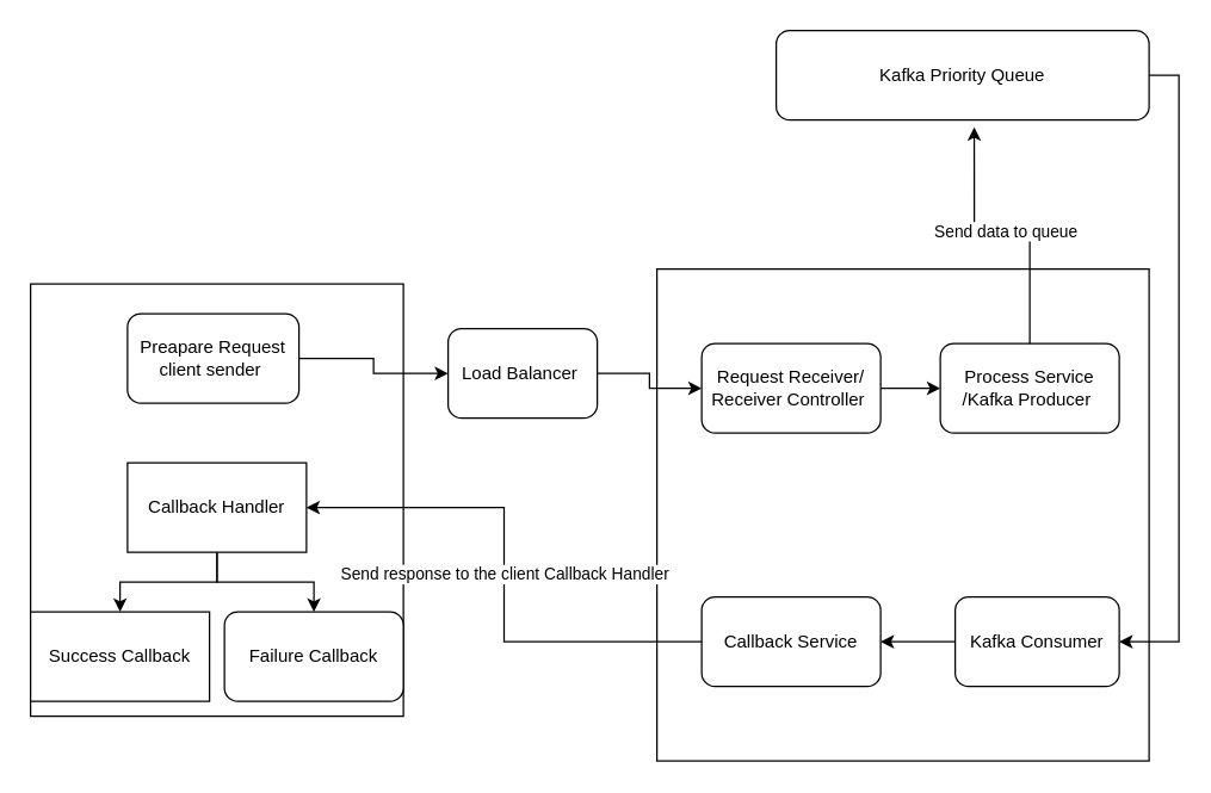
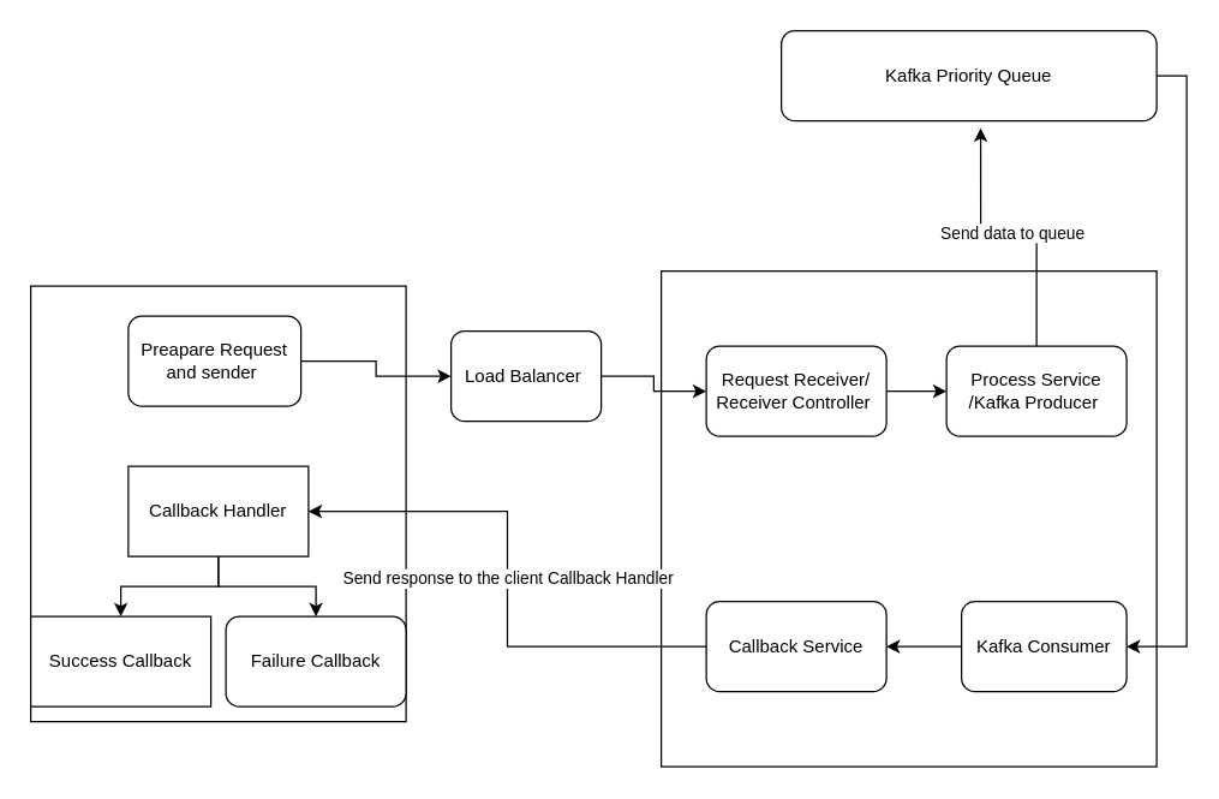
  <mxCell id="0" />
  <mxCell id="1" parent="0" />
  <mxCell id="2" value="" style="rounded=0;whiteSpace=wrap;html=1;" vertex="1" parent="1"><mxGeometry x="20" y="190" width="250" height="290" as="geometry" /></mxCell>
  <mxCell id="3" style="edgeStyle=orthogonalEdgeStyle;rounded=0;orthogonalLoop=1;jettySize=auto;html=1;entryX=0;entryY=0.5;entryDx=0;entryDy=0;" edge="1" parent="1" source="4" target="14"><mxGeometry relative="1" as="geometry" /></mxCell>
- <mxCell id="4" value="Preapare Request client sender&amp;nbsp;" style="rounded=1;whiteSpace=wrap;html=1;" vertex="1" parent="1"><mxGeometry x="85" y="210" width="115" height="60" as="geometry" /></mxCell>
+ <mxCell id="4" value="Preapare Request and sender&amp;nbsp;" style="rounded=1;whiteSpace=wrap;html=1;" vertex="1" parent="1"><mxGeometry x="85" y="210" width="115" height="60" as="geometry" /></mxCell>
  <mxCell id="5" style="edgeStyle=orthogonalEdgeStyle;rounded=0;orthogonalLoop=1;jettySize=auto;html=1;entryX=0.5;entryY=0;entryDx=0;entryDy=0;" edge="1" parent="1" source="7" target="8"><mxGeometry relative="1" as="geometry" /></mxCell>
  <mxCell id="6" style="edgeStyle=orthogonalEdgeStyle;rounded=0;orthogonalLoop=1;jettySize=auto;html=1;entryX=0.5;entryY=0;entryDx=0;entryDy=0;" edge="1" parent="1" source="7" target="9"><mxGeometry relative="1" as="geometry" /></mxCell>
  <mxCell id="7" value="Callback Handler" style="rounded=0;whiteSpace=wrap;html=1;" vertex="1" parent="1"><mxGeometry x="85" y="310" width="120" height="60" as="geometry" /></mxCell>
  <mxCell id="8" value="Success Callback" style="rounded=0;whiteSpace=wrap;html=1;" vertex="1" parent="1"><mxGeometry x="20" y="410" width="120" height="60" as="geometry" /></mxCell>
  <mxCell id="9" value="Failure Callback" style="rounded=1;whiteSpace=wrap;html=1;" vertex="1" parent="1"><mxGeometry x="150" y="410" width="120" height="60" as="geometry" /></mxCell>
  <mxCell id="10" value="" style="whiteSpace=wrap;html=1;aspect=fixed;" vertex="1" parent="1"><mxGeometry x="440" y="180" width="330" height="330" as="geometry" /></mxCell>
  <mxCell id="11" style="edgeStyle=orthogonalEdgeStyle;rounded=0;orthogonalLoop=1;jettySize=auto;html=1;exitX=1;exitY=0.5;exitDx=0;exitDy=0;entryX=0;entryY=0.5;entryDx=0;entryDy=0;" edge="1" parent="1" source="12" target="15"><mxGeometry relative="1" as="geometry" /></mxCell>
  <mxCell id="12" value="Request Receiver/ Receiver Controller&amp;nbsp;" style="rounded=1;whiteSpace=wrap;html=1;" vertex="1" parent="1"><mxGeometry x="470" y="230" width="120" height="60" as="geometry" /></mxCell>
  <mxCell id="13" style="edgeStyle=orthogonalEdgeStyle;rounded=0;orthogonalLoop=1;jettySize=auto;html=1;entryX=0;entryY=0.5;entryDx=0;entryDy=0;" edge="1" parent="1" source="14" target="12"><mxGeometry relative="1" as="geometry" /></mxCell>
  <mxCell id="14" value="Load Balancer&amp;nbsp;" style="rounded=1;whiteSpace=wrap;html=1;" vertex="1" parent="1"><mxGeometry x="300" y="220" width="100" height="60" as="geometry" /></mxCell>
  <mxCell id="15" value="Process Service /Kafka Producer&amp;nbsp;" style="rounded=1;whiteSpace=wrap;html=1;" vertex="1" parent="1"><mxGeometry x="630" y="230" width="120" height="60" as="geometry" /></mxCell>
  <mxCell id="16" style="edgeStyle=orthogonalEdgeStyle;rounded=0;orthogonalLoop=1;jettySize=auto;html=1;entryX=1;entryY=0.5;entryDx=0;entryDy=0;" edge="1" parent="1" source="17" target="20"><mxGeometry relative="1" as="geometry"><mxPoint x="790" y="440" as="targetPoint" /><Array as="points"><mxPoint x="790" y="50" /><mxPoint x="790" y="430" /></Array></mxGeometry></mxCell>
  <mxCell id="17" value="Kafka Priority Queue" style="rounded=1;whiteSpace=wrap;html=1;" vertex="1" parent="1"><mxGeometry x="520" y="20" width="250" height="60" as="geometry" /></mxCell>
  <mxCell id="18" value="Send data to queue" style="edgeStyle=orthogonalEdgeStyle;rounded=0;orthogonalLoop=1;jettySize=auto;html=1;entryX=0.531;entryY=1.08;entryDx=0;entryDy=0;entryPerimeter=0;" edge="1" parent="1" source="15" target="17"><mxGeometry relative="1" as="geometry" /></mxCell>
  <mxCell id="19" style="edgeStyle=orthogonalEdgeStyle;rounded=0;orthogonalLoop=1;jettySize=auto;html=1;entryX=1;entryY=0.5;entryDx=0;entryDy=0;" edge="1" parent="1" source="20" target="22"><mxGeometry relative="1" as="geometry" /></mxCell>
  <mxCell id="20" value="Kafka Consumer" style="rounded=1;whiteSpace=wrap;html=1;" vertex="1" parent="1"><mxGeometry x="640" y="400" width="110" height="60" as="geometry" /></mxCell>
  <mxCell id="21" value="Send response to the client Callback Handler" style="edgeStyle=orthogonalEdgeStyle;rounded=0;orthogonalLoop=1;jettySize=auto;html=1;entryX=1;entryY=0.5;entryDx=0;entryDy=0;" edge="1" parent="1" source="22" target="7"><mxGeometry relative="1" as="geometry" /></mxCell>
  <mxCell id="22" value="Callback Service" style="rounded=1;whiteSpace=wrap;html=1;" vertex="1" parent="1"><mxGeometry x="470" y="400" width="120" height="60" as="geometry" /></mxCell>
